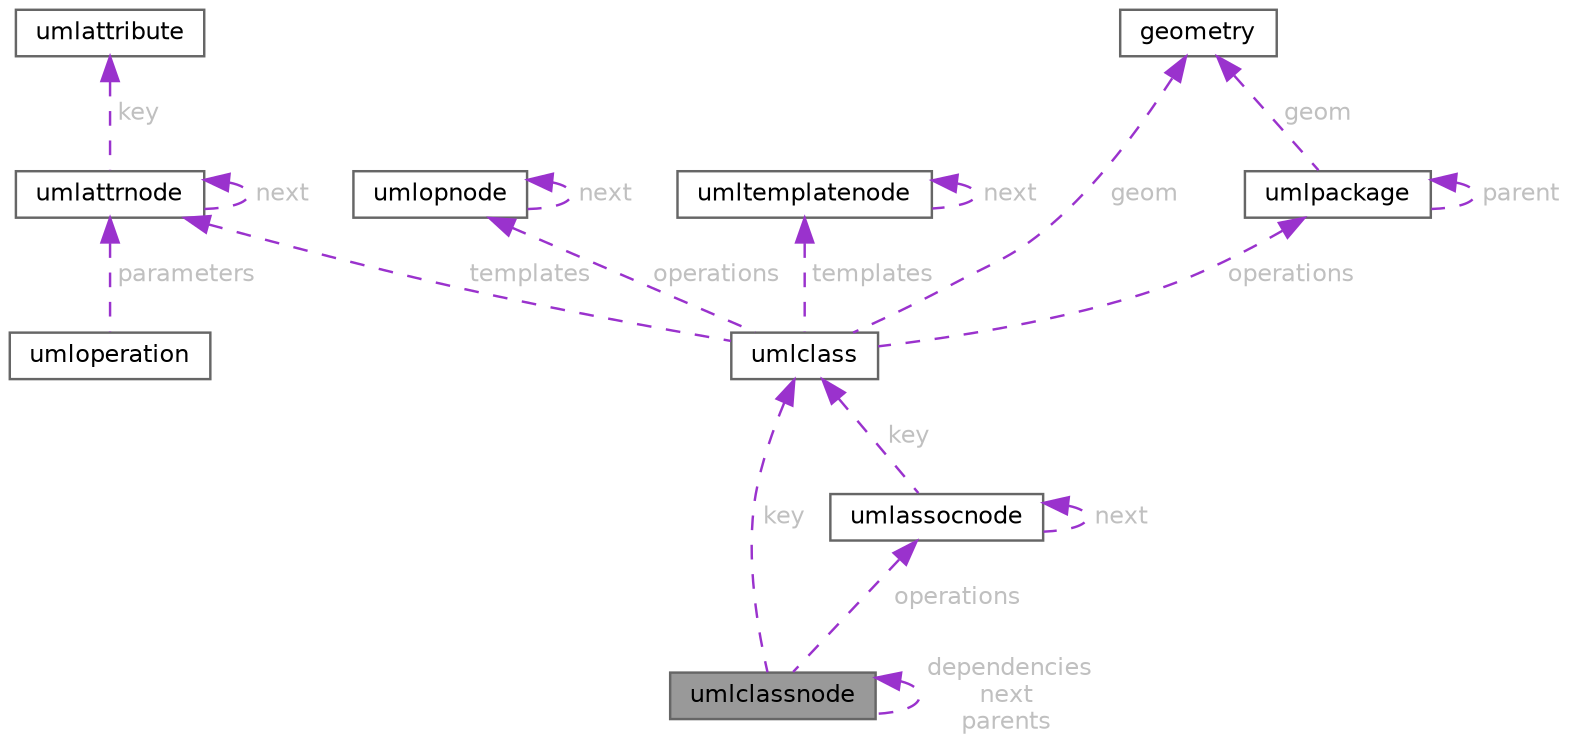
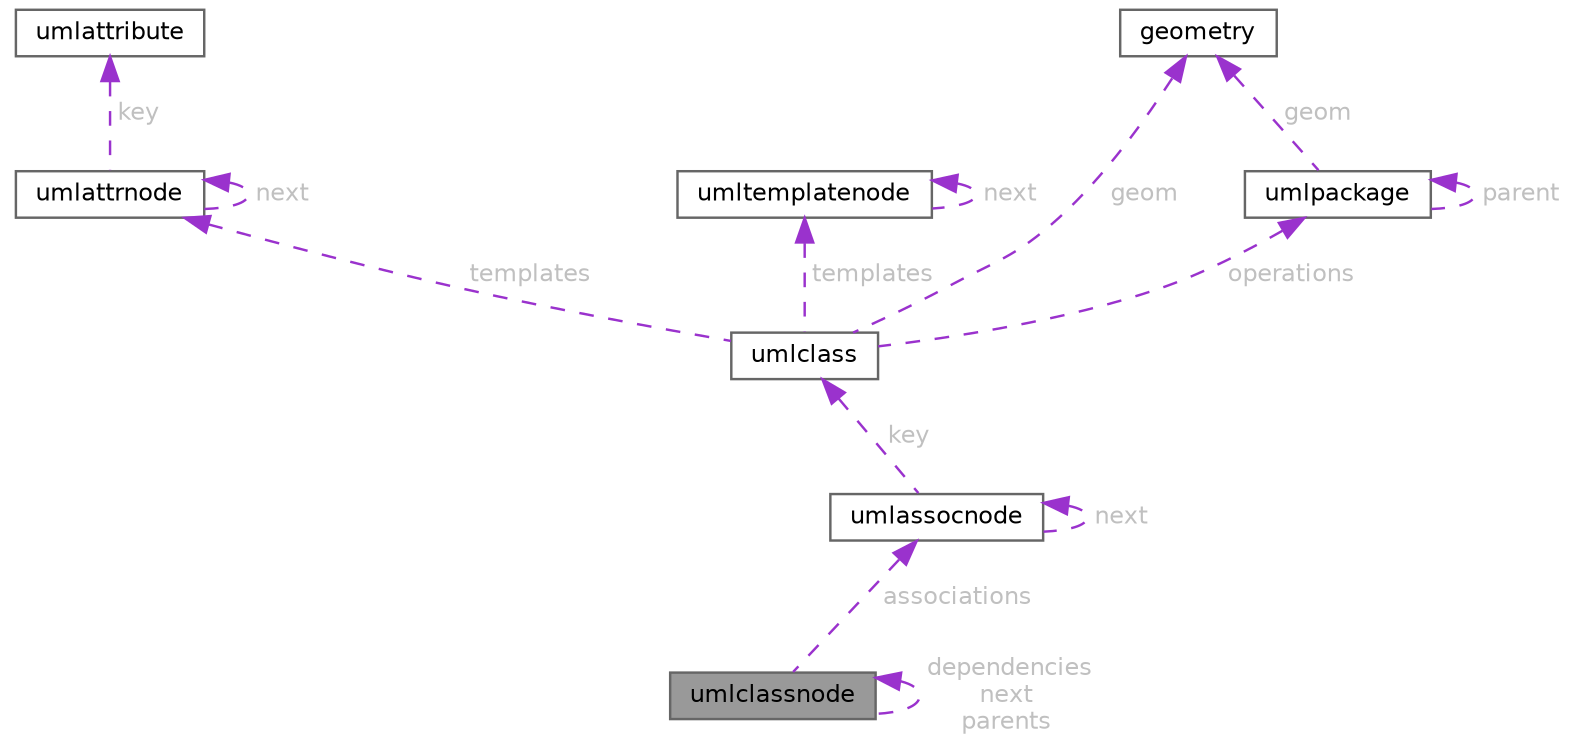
  digraph {
    node [color=gray40 fillcolor=white fontname=Helvetica fontsize=10 shape=box style=filled]
    edge [color=darkorchid3 dir=back fontcolor=grey fontname=Helvetica fontsize=10 labelfontname=Helvetica labelfontsize=10 style=dashed]
    n1 [fillcolor=grey60 fontcolor=black height=0.2 label=umlclassnode width=0.4]
    n2 [height=0.2 label=umlclass width=0.4]
    n3 [height=0.2 label=umlassocnode width=0.4]
    n4 [height=0.2 label=umlattrnode width=0.4]
-   n5 [height=0.2 label=umloperation width=0.4]
    n6 [height=0.2 label=umlattribute width=0.4]
-   n7 [height=0.2 label=umlopnode width=0.4]
    n8 [height=0.2 label=umltemplatenode width=0.4]
    n9 [height=0.2 label=umlpackage width=0.4]
    n10 [height=0.2 label=geometry width=0.4]
    n1 -> n1 [label=" dependencies\nnext\nparents"]
-   n2 -> n1 [label=" key"]
    n2 -> n3 [label=" key"]
-   n3 -> n1 [label=" operations"]
+   n3 -> n1 [label=" associations"]
    n3 -> n3 [label=" next"]
    n4 -> n2 [label=" templates"]
    n4 -> n4 [label=" next"]
-   n4 -> n5 [label=" parameters"]
    n6 -> n4 [label=" key"]
-   n7 -> n2 [label=" operations"]
-   n7 -> n7 [label=" next"]
    n8 -> n2 [label=" templates"]
    n8 -> n8 [label=" next"]
    n9 -> n2 [label=" operations"]
    n9 -> n9 [label=" parent"]
    n10 -> n2 [label=" geom"]
    n10 -> n9 [label=" geom"]
  }
